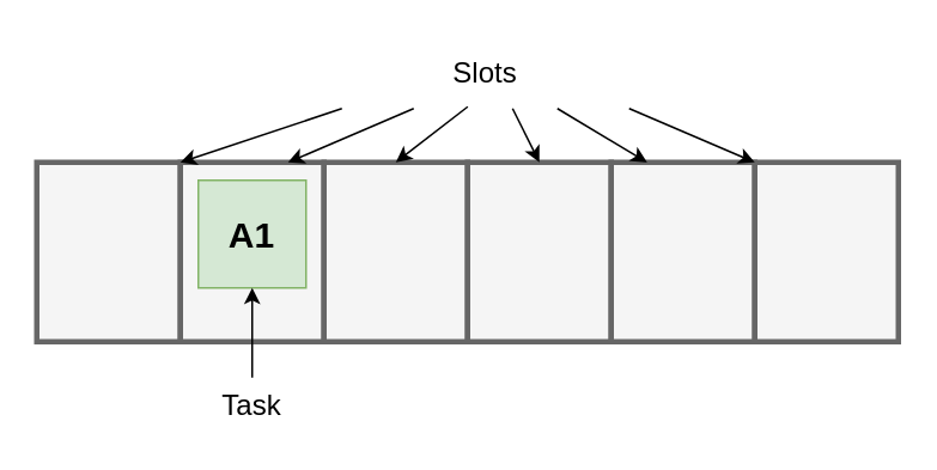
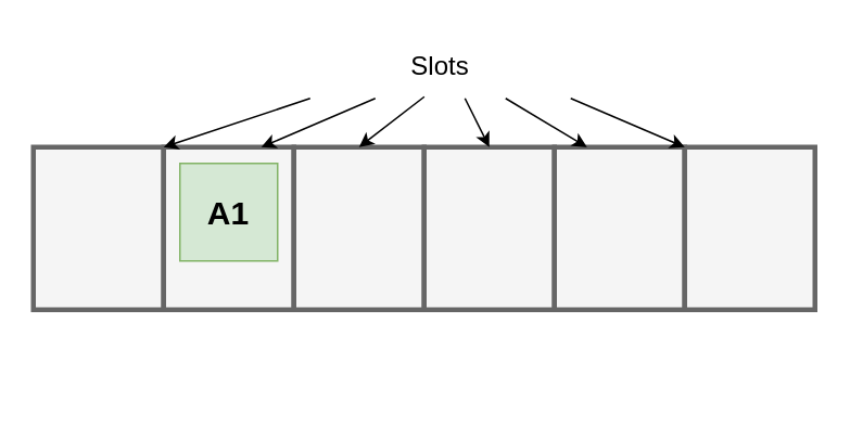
  <mxCell id="0" />
  <mxCell id="1" parent="0" />
  <mxCell id="2" value="" style="rounded=0;whiteSpace=wrap;html=1;strokeColor=#666666;fillColor=#f5f5f5;fontColor=#333333;strokeWidth=3;" parent="1" vertex="1"><mxGeometry x="20" y="90" width="80" height="100" as="geometry" /></mxCell>
  <mxCell id="3" value="" style="rounded=0;whiteSpace=wrap;html=1;strokeColor=#666666;fillColor=#f5f5f5;fontColor=#333333;strokeWidth=3;" parent="1" vertex="1"><mxGeometry x="100" y="90" width="80" height="100" as="geometry" /></mxCell>
  <mxCell id="4" value="" style="rounded=0;whiteSpace=wrap;html=1;strokeColor=#666666;fillColor=#f5f5f5;fontColor=#333333;strokeWidth=3;" parent="1" vertex="1"><mxGeometry x="180" y="90" width="80" height="100" as="geometry" /></mxCell>
  <mxCell id="5" value="" style="rounded=0;whiteSpace=wrap;html=1;strokeColor=#666666;fillColor=#f5f5f5;fontColor=#333333;strokeWidth=3;" parent="1" vertex="1"><mxGeometry x="260" y="90" width="80" height="100" as="geometry" /></mxCell>
  <mxCell id="6" value="" style="rounded=0;whiteSpace=wrap;html=1;strokeColor=#666666;fillColor=#f5f5f5;fontColor=#333333;strokeWidth=3;" parent="1" vertex="1"><mxGeometry x="340" y="90" width="80" height="100" as="geometry" /></mxCell>
  <mxCell id="7" value="" style="rounded=0;whiteSpace=wrap;html=1;strokeColor=#666666;fillColor=#f5f5f5;fontColor=#333333;strokeWidth=3;" parent="1" vertex="1"><mxGeometry x="420" y="90" width="80" height="100" as="geometry" /></mxCell>
  <mxCell id="8" value="A1" style="rounded=0;whiteSpace=wrap;html=1;strokeColor=#82b366;strokeWidth=1;fillColor=#d5e8d4;fontStyle=1;fontSize=20;" parent="1" vertex="1"><mxGeometry x="110" y="100" width="60" height="60" as="geometry" /></mxCell>
  <mxCell id="9" value="Slots" style="text;html=1;strokeColor=none;fillColor=none;align=center;verticalAlign=middle;whiteSpace=wrap;rounded=0;fontSize=16;" vertex="1" parent="1"><mxGeometry x="190" y="20" width="160" height="40" as="geometry" /></mxCell>
- <mxCell id="10" value="Task" style="text;html=1;strokeColor=none;fillColor=none;align=center;verticalAlign=middle;whiteSpace=wrap;rounded=0;fontSize=16;" vertex="1" parent="1"><mxGeometry x="100" y="210" width="80" height="30" as="geometry" /></mxCell>
  <mxCell id="11" value="" style="endArrow=classic;html=1;rounded=0;fontSize=16;exitX=0;exitY=1;exitDx=0;exitDy=0;entryX=1;entryY=0;entryDx=0;entryDy=0;" edge="1" parent="1" source="9" target="2"><mxGeometry width="50" height="50" relative="1" as="geometry"><mxPoint x="340" y="180" as="sourcePoint" /><mxPoint x="90" y="80" as="targetPoint" /></mxGeometry></mxCell>
  <mxCell id="12" value="" style="endArrow=classic;html=1;rounded=0;fontSize=16;exitX=0.25;exitY=1;exitDx=0;exitDy=0;entryX=0.75;entryY=0;entryDx=0;entryDy=0;" edge="1" parent="1" source="9" target="3"><mxGeometry width="50" height="50" relative="1" as="geometry"><mxPoint x="340" y="180" as="sourcePoint" /><mxPoint x="390" y="130" as="targetPoint" /></mxGeometry></mxCell>
  <mxCell id="13" value="" style="endArrow=classic;html=1;rounded=0;fontSize=16;exitX=1;exitY=1;exitDx=0;exitDy=0;entryX=0;entryY=0;entryDx=0;entryDy=0;" edge="1" parent="1" source="9" target="7"><mxGeometry width="50" height="50" relative="1" as="geometry"><mxPoint x="340" y="180" as="sourcePoint" /><mxPoint x="390" y="130" as="targetPoint" /></mxGeometry></mxCell>
  <mxCell id="14" value="" style="endArrow=classic;html=1;rounded=0;fontSize=16;exitX=0.75;exitY=1;exitDx=0;exitDy=0;entryX=0.25;entryY=0;entryDx=0;entryDy=0;" edge="1" parent="1" source="9" target="6"><mxGeometry width="50" height="50" relative="1" as="geometry"><mxPoint x="340" y="180" as="sourcePoint" /><mxPoint x="390" y="130" as="targetPoint" /></mxGeometry></mxCell>
  <mxCell id="15" value="" style="endArrow=classic;html=1;rounded=0;fontSize=16;entryX=0.5;entryY=0;entryDx=0;entryDy=0;exitX=0.438;exitY=0.975;exitDx=0;exitDy=0;exitPerimeter=0;" edge="1" parent="1" source="9" target="4"><mxGeometry width="50" height="50" relative="1" as="geometry"><mxPoint x="270" y="60" as="sourcePoint" /><mxPoint x="390" y="130" as="targetPoint" /></mxGeometry></mxCell>
  <mxCell id="16" value="" style="endArrow=classic;html=1;rounded=0;fontSize=16;entryX=0.5;entryY=0;entryDx=0;entryDy=0;exitX=0.594;exitY=1;exitDx=0;exitDy=0;exitPerimeter=0;" edge="1" parent="1" source="9" target="5"><mxGeometry width="50" height="50" relative="1" as="geometry"><mxPoint x="290" y="60" as="sourcePoint" /><mxPoint x="390" y="130" as="targetPoint" /></mxGeometry></mxCell>
- <mxCell id="17" value="" style="endArrow=classic;html=1;rounded=0;fontSize=16;exitX=0.5;exitY=0;exitDx=0;exitDy=0;entryX=0.5;entryY=1;entryDx=0;entryDy=0;" edge="1" parent="1" source="10" target="8"><mxGeometry width="50" height="50" relative="1" as="geometry"><mxPoint x="340" y="180" as="sourcePoint" /><mxPoint x="390" y="130" as="targetPoint" /></mxGeometry></mxCell>
